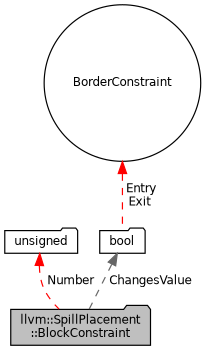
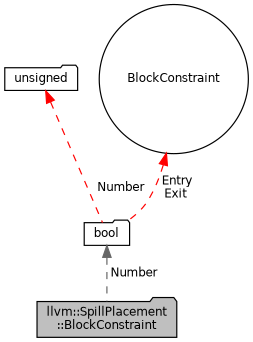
  digraph {
    node [color=black fontname=Helvetica fontsize=10 shape=folder]
    edge [color=red dir=back fontname=Helvetica fontsize=10 labelfontname=Helvetica labelfontsize=10 style=dashed]
    n1 [fillcolor=grey75 fontcolor=black height=0.2 label="llvm::SpillPlacement\l::BlockConstraint" style=filled width=0.4]
    n2 [height=0.2 label=unsigned width=0.4]
-   n3 [height=0.2 label=BorderConstraint shape=circle width=0.4]
+   n3 [height=0.2 label=BlockConstraint shape=circle width=0.4]
    n4 [height=0.2 label=bool width=0.4]
-   n2 -> n1 [label=" Number"]
+   n2 -> n4 [label=" Number"]
    n3 -> n4 [label=" Entry\nExit"]
-   n4 -> n1 [color=gray40 label=" ChangesValue"]
+   n4 -> n1 [color=gray40 label=" Number"]
  }
